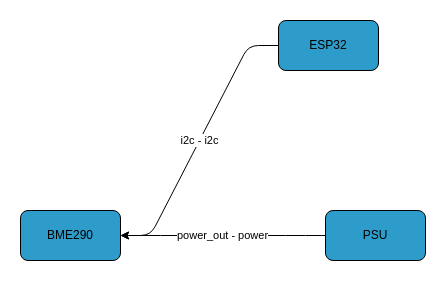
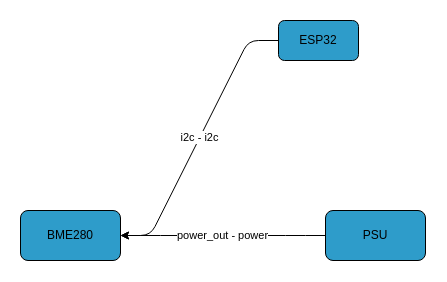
  <mxCell id="0" />
  <mxCell id="1" parent="0" />
  <mxCell id="2" value="PSU" style="rounded=1;shape=rectangle;whiteSpace=wrap;html=1;fillColor=#2E9CCA;" parent="1" vertex="1"><mxGeometry x="325" y="210" width="100" height="50" as="geometry" /></mxCell>
- <mxCell id="3" value="ESP32" style="rounded=1;shape=rectangle;whiteSpace=wrap;html=1;fillColor=#2E9CCA;" parent="1" vertex="1"><mxGeometry x="278" y="20" width="100" height="50" as="geometry" /></mxCell>
- <mxCell id="4" value="BME290" style="rounded=1;shape=rectangle;whiteSpace=wrap;html=1;fillColor=#2E9CCA;" parent="1" vertex="1"><mxGeometry x="20" y="210" width="100" height="50" as="geometry" /></mxCell>
+ <mxCell id="3" value="ESP32" style="rounded=1;shape=rectangle;whiteSpace=wrap;html=1;fillColor=#2E9CCA;" parent="1" vertex="1"><mxGeometry x="278" y="20" width="80" height="40" as="geometry" /></mxCell>
+ <mxCell id="4" value="BME280" style="rounded=1;shape=rectangle;whiteSpace=wrap;html=1;fillColor=#2E9CCA;" parent="1" vertex="1"><mxGeometry x="20" y="210" width="100" height="50" as="geometry" /></mxCell>
  <mxCell id="5" value="power_out - power" style="edgeStyle=entityRelationEdgeStyle;rounded=1;orthogonalLoop=1;jettySize=auto;html=1;strokeColor=#000000;" parent="1" source="2" target="4" edge="1"><mxGeometry relative="1" as="geometry" /></mxCell>
  <mxCell id="6" value="i2c - i2c" style="edgeStyle=entityRelationEdgeStyle;rounded=1;orthogonalLoop=1;jettySize=auto;html=1;strokeColor=#000000;" parent="1" source="3" target="4" edge="1"><mxGeometry relative="1" as="geometry" /></mxCell>
